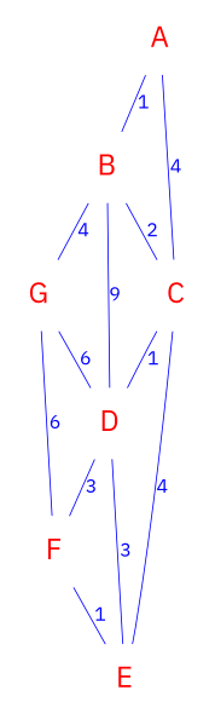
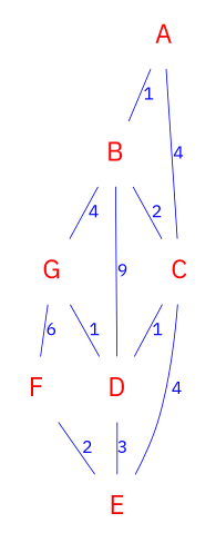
  graph {
    fontname="IBM Plex Sans"
    node [fixedsize=true fontcolor=red fontname="IBM Plex Sans" fontsize="30pt" shape=none]
    edge [color=blue fontcolor=blue fontname="IBM Plex Sans" fontsize="20pt"]
    A [height="1pt" width="1pt"]
    B [height="1pt" width="1pt"]
    C [height="1pt" width="1pt"]
    D [height="1pt" width="1pt"]
    G [height="1pt" width="1pt"]
    E [height="1pt" width="1pt"]
    F [height="1pt" width="1pt"]
    A -- B [label=1]
    A -- C [label=4]
    B -- C [label=2]
    B -- D [label=9]
    B -- G [label=4]
    C -- D [label=1]
    C -- E [label=4]
    D -- E [label=3]
-   D -- F [label=3]
-   G -- D [label=6]
+   G -- D [label=1]
    G -- F [label=6]
-   F -- E [label=1]
+   F -- E [label=2]
  }
